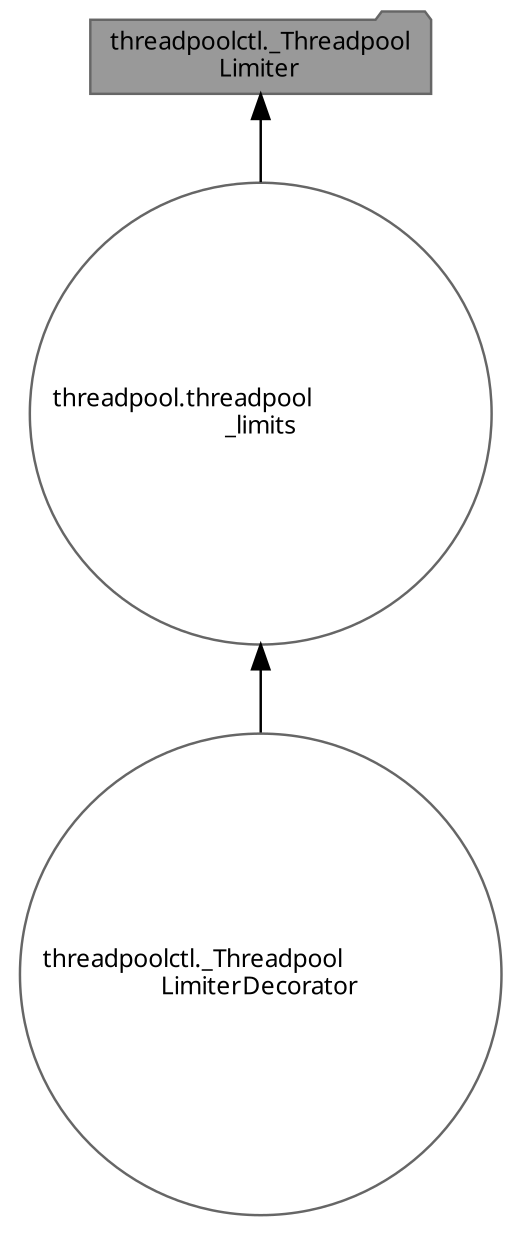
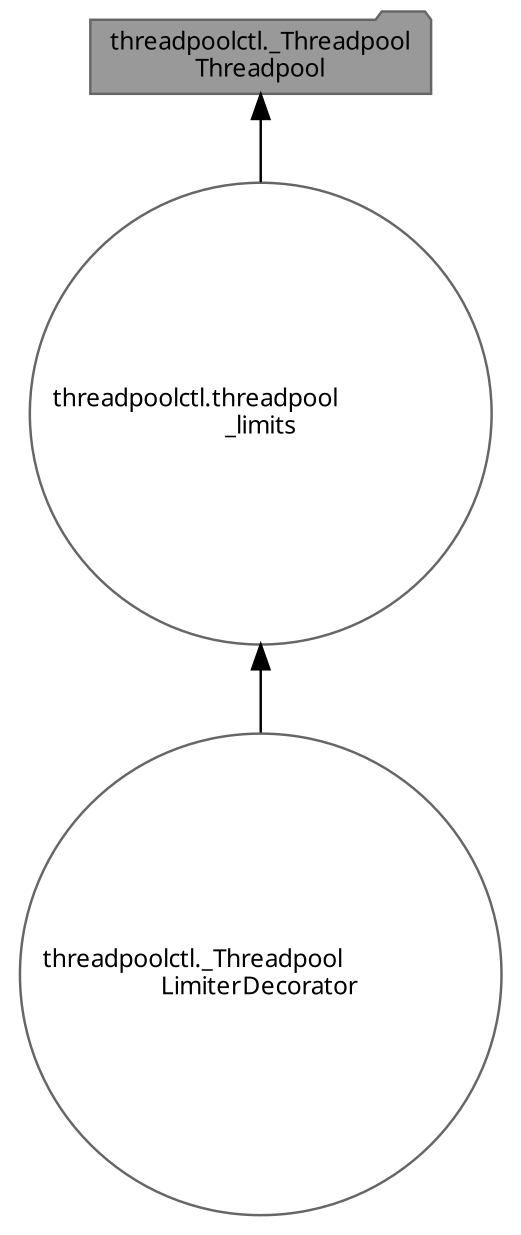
  digraph {
    fontname="Noto Sans"
    node [color=gray40 fillcolor=white fontname="Noto Sans" fontsize=10 shape=circle style=filled]
    edge [color=black dir=back fontname="Noto Sans" fontsize=10 labelfontname=Helvetica labelfontsize=10 style=solid]
-   n1 [fillcolor=grey60 fontcolor=black height=0.2 label="threadpoolctl._Threadpool\lLimiter" shape=folder width=0.4]
-   n2 [height=0.2 label="threadpool.threadpool\l_limits" width=0.4]
+   n1 [fillcolor=grey60 fontcolor=black height=0.2 label="threadpoolctl._Threadpool\lThreadpool" shape=folder width=0.4]
+   n2 [height=0.2 label="threadpoolctl.threadpool\l_limits" width=0.4]
    n3 [height=0.2 label="threadpoolctl._Threadpool\lLimiterDecorator" width=0.4]
    n1 -> n2
    n2 -> n3
  }
